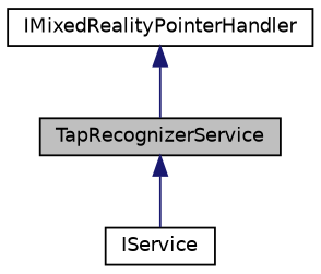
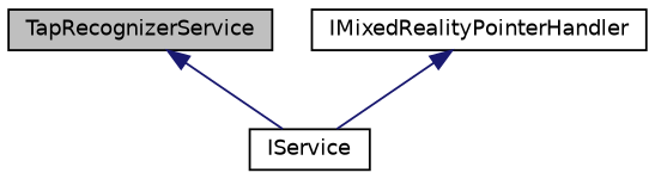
  digraph {
    node [color=black fillcolor=white fontname=Helvetica fontsize=10 shape=record style=filled]
    edge [color=midnightblue dir=back fontname=Helvetica fontsize=10 labelfontname=Helvetica labelfontsize=10 style=solid]
    n1 [fillcolor=grey75 fontcolor=black height=0.2 label=TapRecognizerService width=0.4]
    n2 [height=0.2 label=IService width=0.4]
    n3 [height=0.2 label=IMixedRealityPointerHandler width=0.4]
    n1 -> n2
-   n3 -> n1
+   n3 -> n2
  }
